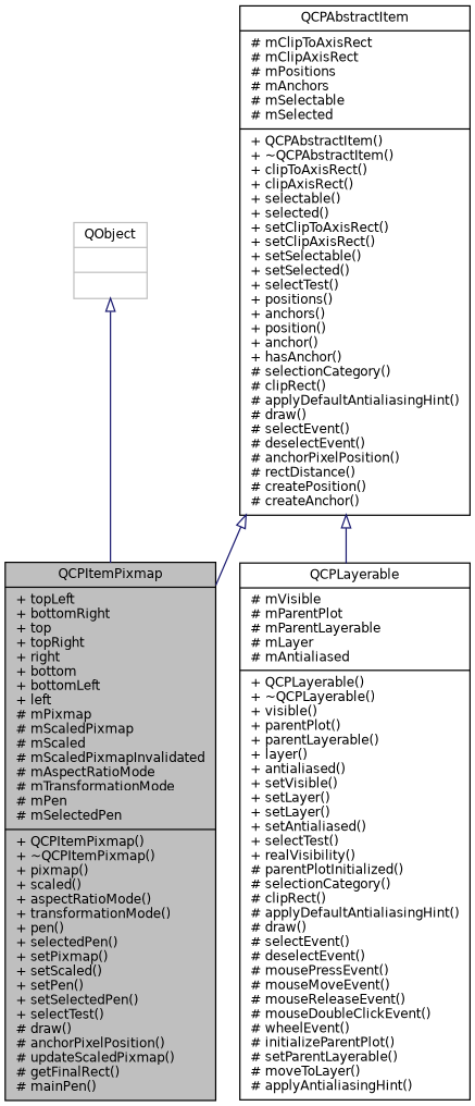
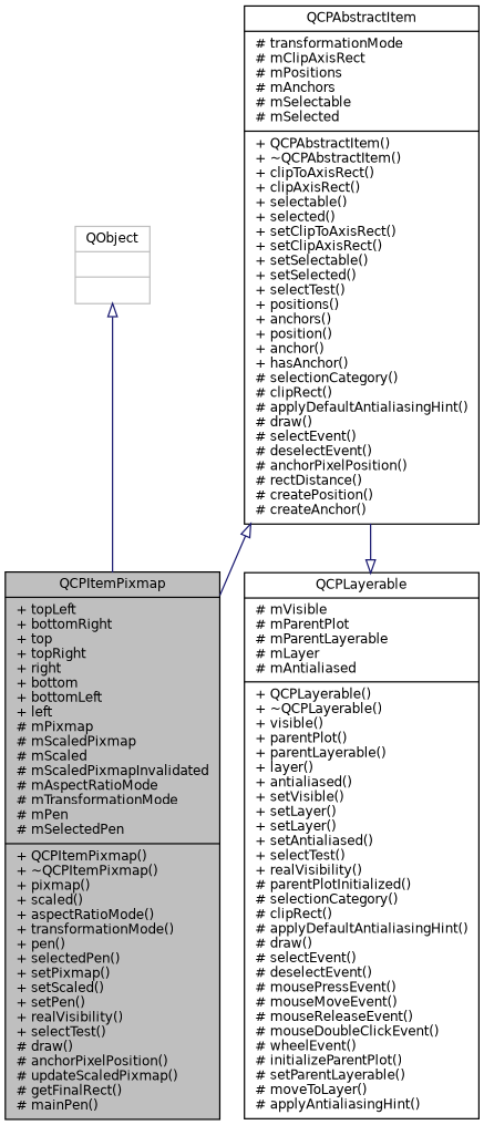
  digraph {
    node [color=black fillcolor=white fontname=Helvetica fontsize=10 shape=record style=filled]
    edge [arrowtail=onormal color=midnightblue dir=back fontname=Helvetica fontsize=10 labelfontname=Helvetica labelfontsize=10 style=solid]
-   n1 [fillcolor=grey75 fontcolor=black height=0.2 label="{QCPItemPixmap\n|+ topLeft\l+ bottomRight\l+ top\l+ topRight\l+ right\l+ bottom\l+ bottomLeft\l+ left\l# mPixmap\l# mScaledPixmap\l# mScaled\l# mScaledPixmapInvalidated\l# mAspectRatioMode\l# mTransformationMode\l# mPen\l# mSelectedPen\l|+ QCPItemPixmap()\l+ ~QCPItemPixmap()\l+ pixmap()\l+ scaled()\l+ aspectRatioMode()\l+ transformationMode()\l+ pen()\l+ selectedPen()\l+ setPixmap()\l+ setScaled()\l+ setPen()\l+ setSelectedPen()\l+ selectTest()\l# draw()\l# anchorPixelPosition()\l# updateScaledPixmap()\l# getFinalRect()\l# mainPen()\l}" width=0.4]
-   n2 [height=0.2 label="{QCPAbstractItem\n|# mClipToAxisRect\l# mClipAxisRect\l# mPositions\l# mAnchors\l# mSelectable\l# mSelected\l|+ QCPAbstractItem()\l+ ~QCPAbstractItem()\l+ clipToAxisRect()\l+ clipAxisRect()\l+ selectable()\l+ selected()\l+ setClipToAxisRect()\l+ setClipAxisRect()\l+ setSelectable()\l+ setSelected()\l+ selectTest()\l+ positions()\l+ anchors()\l+ position()\l+ anchor()\l+ hasAnchor()\l# selectionCategory()\l# clipRect()\l# applyDefaultAntialiasingHint()\l# draw()\l# selectEvent()\l# deselectEvent()\l# anchorPixelPosition()\l# rectDistance()\l# createPosition()\l# createAnchor()\l}" width=0.4]
+   n1 [fillcolor=grey75 fontcolor=black height=0.2 label="{QCPItemPixmap\n|+ topLeft\l+ bottomRight\l+ top\l+ topRight\l+ right\l+ bottom\l+ bottomLeft\l+ left\l# mPixmap\l# mScaledPixmap\l# mScaled\l# mScaledPixmapInvalidated\l# mAspectRatioMode\l# mTransformationMode\l# mPen\l# mSelectedPen\l|+ QCPItemPixmap()\l+ ~QCPItemPixmap()\l+ pixmap()\l+ scaled()\l+ aspectRatioMode()\l+ transformationMode()\l+ pen()\l+ selectedPen()\l+ setPixmap()\l+ setScaled()\l+ setPen()\l+ realVisibility()\l+ selectTest()\l# draw()\l# anchorPixelPosition()\l# updateScaledPixmap()\l# getFinalRect()\l# mainPen()\l}" width=0.4]
+   n2 [height=0.2 label="{QCPAbstractItem\n|# transformationMode\l# mClipAxisRect\l# mPositions\l# mAnchors\l# mSelectable\l# mSelected\l|+ QCPAbstractItem()\l+ ~QCPAbstractItem()\l+ clipToAxisRect()\l+ clipAxisRect()\l+ selectable()\l+ selected()\l+ setClipToAxisRect()\l+ setClipAxisRect()\l+ setSelectable()\l+ setSelected()\l+ selectTest()\l+ positions()\l+ anchors()\l+ position()\l+ anchor()\l+ hasAnchor()\l# selectionCategory()\l# clipRect()\l# applyDefaultAntialiasingHint()\l# draw()\l# selectEvent()\l# deselectEvent()\l# anchorPixelPosition()\l# rectDistance()\l# createPosition()\l# createAnchor()\l}" width=0.4]
    n3 [height=0.2 label="{QCPLayerable\n|# mVisible\l# mParentPlot\l# mParentLayerable\l# mLayer\l# mAntialiased\l|+ QCPLayerable()\l+ ~QCPLayerable()\l+ visible()\l+ parentPlot()\l+ parentLayerable()\l+ layer()\l+ antialiased()\l+ setVisible()\l+ setLayer()\l+ setLayer()\l+ setAntialiased()\l+ selectTest()\l+ realVisibility()\l# parentPlotInitialized()\l# selectionCategory()\l# clipRect()\l# applyDefaultAntialiasingHint()\l# draw()\l# selectEvent()\l# deselectEvent()\l# mousePressEvent()\l# mouseMoveEvent()\l# mouseReleaseEvent()\l# mouseDoubleClickEvent()\l# wheelEvent()\l# initializeParentPlot()\l# setParentLayerable()\l# moveToLayer()\l# applyAntialiasingHint()\l}" width=0.4]
    n4 [color=grey75 height=0.2 label="{QObject\n||}" width=0.4]
    n2 -> n1
-   n2 -> n3
+   n3 -> n2
    n4 -> n1
  }
